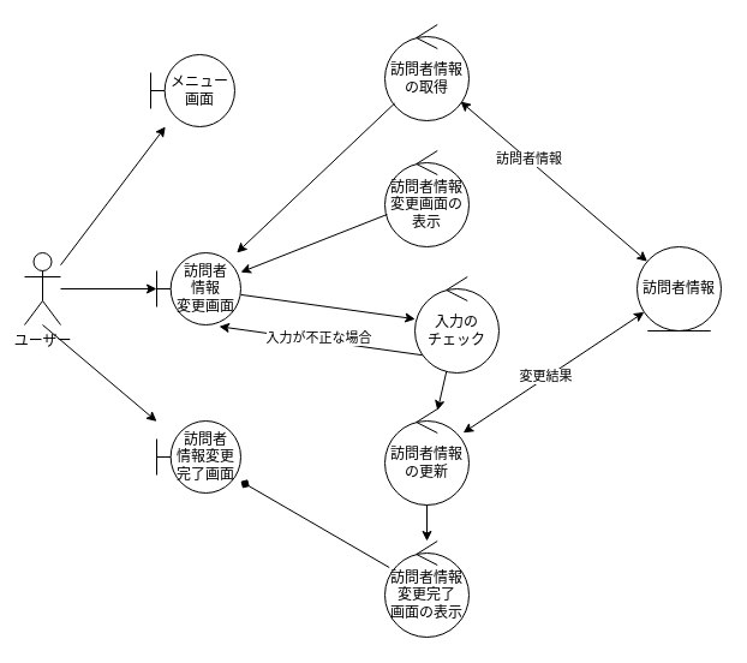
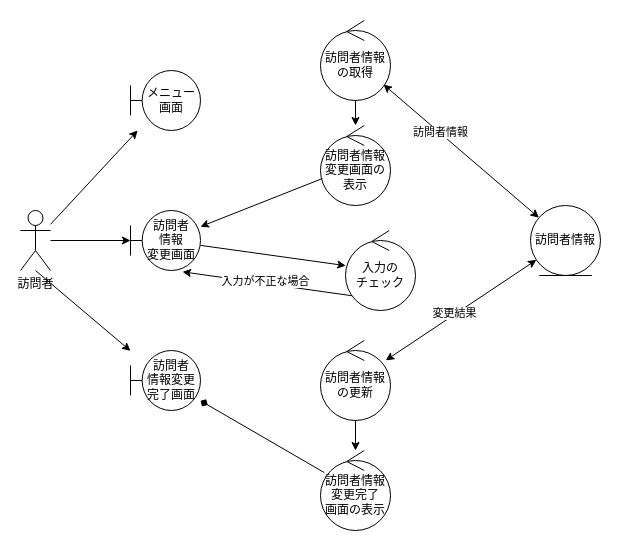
  <mxCell id="0" />
  <mxCell id="1" parent="0" />
- <mxCell id="2" value="ユーザー" style="shape=umlActor;verticalLabelPosition=bottom;verticalAlign=top;html=1;" vertex="1" parent="1"><mxGeometry x="20" y="210" width="30" height="60" as="geometry" /></mxCell>
- <mxCell id="3" value="メニュー&lt;br&gt;画面" style="shape=umlBoundary;whiteSpace=wrap;html=1;" vertex="1" parent="1"><mxGeometry x="125" y="45" width="70" height="60" as="geometry" /></mxCell>
+ <mxCell id="2" value="訪問者" style="shape=umlActor;verticalLabelPosition=bottom;verticalAlign=top;html=1;" vertex="1" parent="1"><mxGeometry x="20" y="210" width="30" height="60" as="geometry" /></mxCell>
+ <mxCell id="3" value="メニュー&lt;br&gt;画面" style="shape=umlBoundary;whiteSpace=wrap;html=1;" vertex="1" parent="1"><mxGeometry x="130" y="70" width="70" height="60" as="geometry" /></mxCell>
  <mxCell id="4" value="訪問者情報の取得" style="ellipse;shape=umlControl;whiteSpace=wrap;html=1;" vertex="1" parent="1"><mxGeometry x="320" y="20" width="70" height="80" as="geometry" /></mxCell>
  <mxCell id="5" value="訪問者情報" style="ellipse;shape=umlEntity;whiteSpace=wrap;html=1;" vertex="1" parent="1"><mxGeometry x="530" y="205" width="70" height="70" as="geometry" /></mxCell>
  <mxCell id="6" value="" style="endArrow=classic;html=1;rounded=0;" edge="1" parent="1" source="2" target="3"><mxGeometry width="50" height="50" relative="1" as="geometry"><mxPoint x="300" y="260" as="sourcePoint" /><mxPoint x="350" y="210" as="targetPoint" /></mxGeometry></mxCell>
  <mxCell id="7" value="" style="endArrow=classic;startArrow=classic;html=1;rounded=0;" edge="1" parent="1" source="4" target="5"><mxGeometry width="50" height="50" relative="1" as="geometry"><mxPoint x="300" y="260" as="sourcePoint" /><mxPoint x="350" y="210" as="targetPoint" /></mxGeometry></mxCell>
  <mxCell id="8" value="訪問者情報" style="edgeLabel;html=1;align=center;verticalAlign=middle;resizable=0;points=[];" vertex="1" connectable="0" parent="7"><mxGeometry x="-0.284" y="1" relative="1" as="geometry"><mxPoint y="1" as="offset" /></mxGeometry></mxCell>
  <mxCell id="9" value="訪問者情報&lt;br&gt;変更画面の&lt;br&gt;表示" style="ellipse;shape=umlControl;whiteSpace=wrap;html=1;" vertex="1" parent="1"><mxGeometry x="320" y="125" width="70" height="80" as="geometry" /></mxCell>
- <mxCell id="10" value="" style="endArrow=classic;html=1;rounded=0;" edge="1" parent="1" source="4" target="11"><mxGeometry width="50" height="50" relative="1" as="geometry"><mxPoint x="300" y="140" as="sourcePoint" /><mxPoint x="350" y="90" as="targetPoint" /></mxGeometry></mxCell>
+ <mxCell id="10" value="" style="endArrow=classic;html=1;rounded=0;" edge="1" parent="1" source="4" target="9"><mxGeometry width="50" height="50" relative="1" as="geometry"><mxPoint x="300" y="140" as="sourcePoint" /><mxPoint x="350" y="90" as="targetPoint" /></mxGeometry></mxCell>
  <mxCell id="11" value="訪問者&lt;br&gt;情報&lt;br&gt;変更画面" style="shape=umlBoundary;whiteSpace=wrap;html=1;" vertex="1" parent="1"><mxGeometry x="130" y="210" width="70" height="60" as="geometry" /></mxCell>
  <mxCell id="12" value="" style="endArrow=classic;html=1;rounded=0;" edge="1" parent="1" source="9" target="11"><mxGeometry width="50" height="50" relative="1" as="geometry"><mxPoint x="300" y="290" as="sourcePoint" /><mxPoint x="350" y="240" as="targetPoint" /></mxGeometry></mxCell>
  <mxCell id="13" value="" style="endArrow=classic;html=1;rounded=0;" edge="1" parent="1" source="2" target="11"><mxGeometry width="50" height="50" relative="1" as="geometry"><mxPoint x="300" y="290" as="sourcePoint" /><mxPoint x="350" y="240" as="targetPoint" /></mxGeometry></mxCell>
  <mxCell id="14" value="訪問者情報&lt;br&gt;の更新" style="ellipse;shape=umlControl;whiteSpace=wrap;html=1;" vertex="1" parent="1"><mxGeometry x="320" y="340" width="70" height="80" as="geometry" /></mxCell>
  <mxCell id="15" value="" style="endArrow=classic;html=1;rounded=0;" edge="1" parent="1" source="11" target="25"><mxGeometry width="50" height="50" relative="1" as="geometry"><mxPoint x="300" y="360" as="sourcePoint" /><mxPoint x="350" y="310" as="targetPoint" /></mxGeometry></mxCell>
  <mxCell id="16" value="" style="endArrow=classic;startArrow=classic;html=1;rounded=0;" edge="1" parent="1" source="14" target="5"><mxGeometry width="50" height="50" relative="1" as="geometry"><mxPoint x="470" y="240" as="sourcePoint" /><mxPoint x="611" y="331" as="targetPoint" /></mxGeometry></mxCell>
  <mxCell id="17" value="変更結果" style="edgeLabel;html=1;align=center;verticalAlign=middle;resizable=0;points=[];" vertex="1" connectable="0" parent="16"><mxGeometry x="-0.079" y="2" relative="1" as="geometry"><mxPoint as="offset" /></mxGeometry></mxCell>
  <mxCell id="18" value="訪問者情報&lt;br&gt;変更完了&lt;br&gt;画面の表示" style="ellipse;shape=umlControl;whiteSpace=wrap;html=1;" vertex="1" parent="1"><mxGeometry x="320" y="450" width="70" height="80" as="geometry" /></mxCell>
  <mxCell id="19" value="" style="endArrow=classic;html=1;rounded=0;" edge="1" parent="1" source="14" target="18"><mxGeometry width="50" height="50" relative="1" as="geometry"><mxPoint x="300" y="290" as="sourcePoint" /><mxPoint x="350" y="240" as="targetPoint" /></mxGeometry></mxCell>
  <mxCell id="20" value="訪問者&lt;br&gt;情報変更&lt;br&gt;完了画面" style="shape=umlBoundary;whiteSpace=wrap;html=1;" vertex="1" parent="1"><mxGeometry x="130" y="350" width="70" height="60" as="geometry" /></mxCell>
  <mxCell id="21" value="" style="endArrow=classic;html=1;rounded=0;" edge="1" parent="1" target="20"><mxGeometry width="50" height="50" relative="1" as="geometry"><mxPoint x="35" y="270" as="sourcePoint" /><mxPoint x="350" y="350" as="targetPoint" /></mxGeometry></mxCell>
  <mxCell id="22" value="" style="endArrow=diamond;html=1;rounded=0;" edge="1" parent="1" source="18" target="20"><mxGeometry width="50" height="50" relative="1" as="geometry"><mxPoint x="300" y="440" as="sourcePoint" /><mxPoint x="350" y="390" as="targetPoint" /></mxGeometry></mxCell>
  <mxCell id="23" value="" style="endArrow=classic;html=1;rounded=0;entryX=0.743;entryY=1.022;entryDx=0;entryDy=0;entryPerimeter=0;exitX=0.105;exitY=0.817;exitDx=0;exitDy=0;exitPerimeter=0;" edge="1" parent="1" source="25" target="11"><mxGeometry width="50" height="50" relative="1" as="geometry"><mxPoint x="310" y="290" as="sourcePoint" /><mxPoint x="210" y="270" as="targetPoint" /></mxGeometry></mxCell>
  <mxCell id="24" value="入力が不正な場合" style="edgeLabel;html=1;align=center;verticalAlign=middle;resizable=0;points=[];" vertex="1" connectable="0" parent="23"><mxGeometry x="0.038" y="-1" relative="1" as="geometry"><mxPoint y="-1" as="offset" /></mxGeometry></mxCell>
  <mxCell id="25" value="入力の&lt;br&gt;チェック" style="ellipse;shape=umlControl;whiteSpace=wrap;html=1;" vertex="1" parent="1"><mxGeometry x="345" y="230" width="70" height="80" as="geometry" /></mxCell>
- <mxCell id="26" value="" style="endArrow=classic;html=1;rounded=0;" edge="1" parent="1" source="25" target="14"><mxGeometry width="50" height="50" relative="1" as="geometry"><mxPoint x="260" y="250" as="sourcePoint" /><mxPoint x="380" y="269" as="targetPoint" /></mxGeometry></mxCell>
